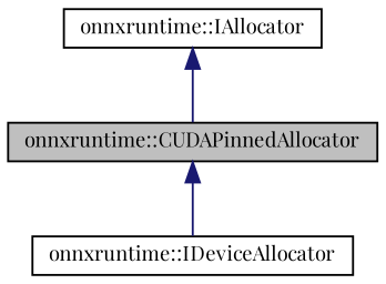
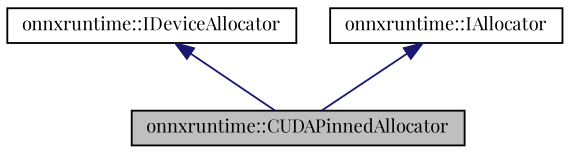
  digraph {
    fontname="Playfair Display"
    node [color=black fillcolor=white fontname="Playfair Display" fontsize=10 shape=record style=filled]
    edge [color=midnightblue dir=back fontname="Playfair Display" fontsize=10 labelfontname=Helvetica labelfontsize=10 style=solid]
    n1 [fillcolor=grey75 fontcolor=black height=0.2 label="onnxruntime::CUDAPinnedAllocator" width=0.4]
    n2 [height=0.2 label="onnxruntime::IDeviceAllocator" width=0.4]
    n3 [height=0.2 label="onnxruntime::IAllocator" width=0.4]
-   n1 -> n2
+   n2 -> n1
    n3 -> n1
  }
